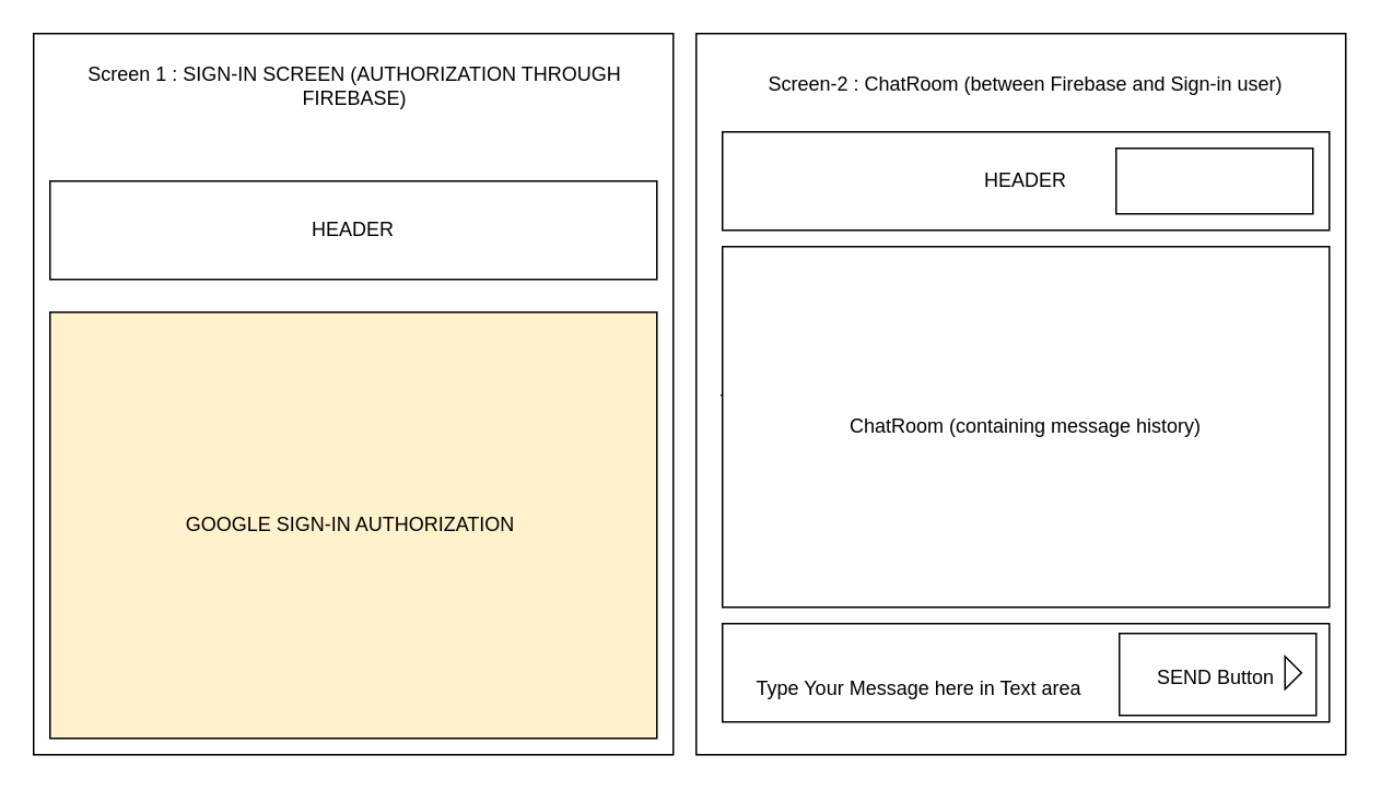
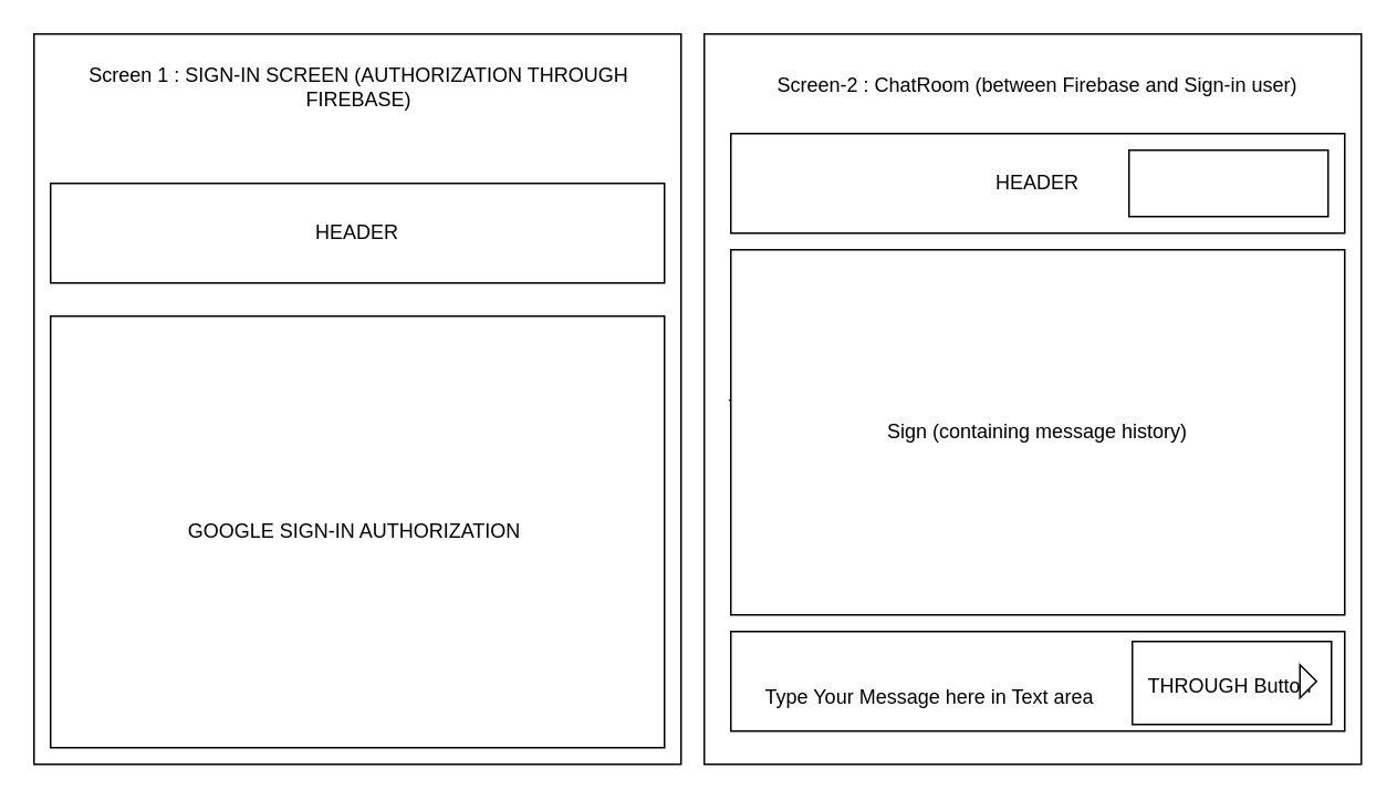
  <mxCell id="0" />
  <mxCell id="1" parent="0" />
  <mxCell id="2" value="" style="rounded=0;whiteSpace=wrap;html=1;" vertex="1" parent="1"><mxGeometry x="20" y="20" width="390" height="440" as="geometry" /></mxCell>
  <mxCell id="3" value="HEADER" style="rounded=0;whiteSpace=wrap;html=1;" vertex="1" parent="1"><mxGeometry x="30" y="110" width="370" height="60" as="geometry" /></mxCell>
  <mxCell id="4" value="Text" style="text;html=1;strokeColor=none;fillColor=none;align=center;verticalAlign=middle;whiteSpace=wrap;rounded=0;" vertex="1" parent="1"><mxGeometry x="60" y="130" width="320" height="190" as="geometry" /></mxCell>
- <mxCell id="5" value="GOOGLE SIGN-IN AUTHORIZATION&amp;nbsp;" style="rounded=0;whiteSpace=wrap;html=1;fillColor=#fff2cc;" vertex="1" parent="1"><mxGeometry x="30" y="190" width="370" height="260" as="geometry" /></mxCell>
+ <mxCell id="5" value="GOOGLE SIGN-IN AUTHORIZATION&amp;nbsp;" style="rounded=0;whiteSpace=wrap;html=1;" vertex="1" parent="1"><mxGeometry x="30" y="190" width="370" height="260" as="geometry" /></mxCell>
  <mxCell id="6" value="Screen 1 : SIGN-IN SCREEN (AUTHORIZATION THROUGH FIREBASE)" style="text;html=1;strokeColor=none;fillColor=none;align=center;verticalAlign=middle;whiteSpace=wrap;rounded=0;" vertex="1" parent="1"><mxGeometry x="31" y="32" width="370" height="40" as="geometry" /></mxCell>
  <mxCell id="7" value="" style="rounded=0;whiteSpace=wrap;html=1;" vertex="1" parent="1"><mxGeometry x="424" y="20" width="396" height="440" as="geometry" /></mxCell>
  <mxCell id="8" value="Screen-2 : ChatRoom (between Firebase and Sign-in user)" style="text;html=1;strokeColor=none;fillColor=none;align=center;verticalAlign=middle;whiteSpace=wrap;rounded=0;" vertex="1" parent="1"><mxGeometry x="440" y="31" width="370" height="40" as="geometry" /></mxCell>
  <mxCell id="9" value="HEADER" style="rounded=0;whiteSpace=wrap;html=1;" vertex="1" parent="1"><mxGeometry x="440" y="80" width="370" height="60" as="geometry" /></mxCell>
  <mxCell id="10" value="Text" style="text;html=1;strokeColor=none;fillColor=none;align=center;verticalAlign=middle;whiteSpace=wrap;rounded=0;" vertex="1" parent="1"><mxGeometry x="420" y="230" width="60" height="30" as="geometry" /></mxCell>
  <mxCell id="11" value="" style="rounded=0;whiteSpace=wrap;html=1;" vertex="1" parent="1"><mxGeometry x="680" y="90" width="120" height="40" as="geometry" /></mxCell>
- <mxCell id="12" value="ChatRoom (containing message history)" style="rounded=0;whiteSpace=wrap;html=1;" vertex="1" parent="1"><mxGeometry x="440" y="150" width="370" height="220" as="geometry" /></mxCell>
+ <mxCell id="12" value="Sign (containing message history)" style="rounded=0;whiteSpace=wrap;html=1;" vertex="1" parent="1"><mxGeometry x="440" y="150" width="370" height="220" as="geometry" /></mxCell>
  <mxCell id="13" value="" style="rounded=0;whiteSpace=wrap;html=1;" vertex="1" parent="1"><mxGeometry x="440" y="380" width="370" height="60" as="geometry" /></mxCell>
  <mxCell id="14" value="" style="rounded=0;whiteSpace=wrap;html=1;" vertex="1" parent="1"><mxGeometry x="682" y="386" width="120" height="50" as="geometry" /></mxCell>
- <mxCell id="15" value="SEND Button" style="text;html=1;strokeColor=none;fillColor=none;align=center;verticalAlign=middle;whiteSpace=wrap;rounded=0;" vertex="1" parent="1"><mxGeometry x="682" y="386" width="118" height="54" as="geometry" /></mxCell>
+ <mxCell id="15" value="THROUGH Button" style="text;html=1;strokeColor=none;fillColor=none;align=center;verticalAlign=middle;whiteSpace=wrap;rounded=0;" vertex="1" parent="1"><mxGeometry x="682" y="386" width="118" height="54" as="geometry" /></mxCell>
  <mxCell id="16" value="Type Your Message here in Text area" style="text;html=1;strokeColor=none;fillColor=none;align=center;verticalAlign=middle;whiteSpace=wrap;rounded=0;" vertex="1" parent="1"><mxGeometry x="450" y="405" width="220" height="30" as="geometry" /></mxCell>
  <mxCell id="17" value="" style="triangle;whiteSpace=wrap;html=1;" vertex="1" parent="1"><mxGeometry x="783" y="400" width="10" height="20" as="geometry" /></mxCell>
